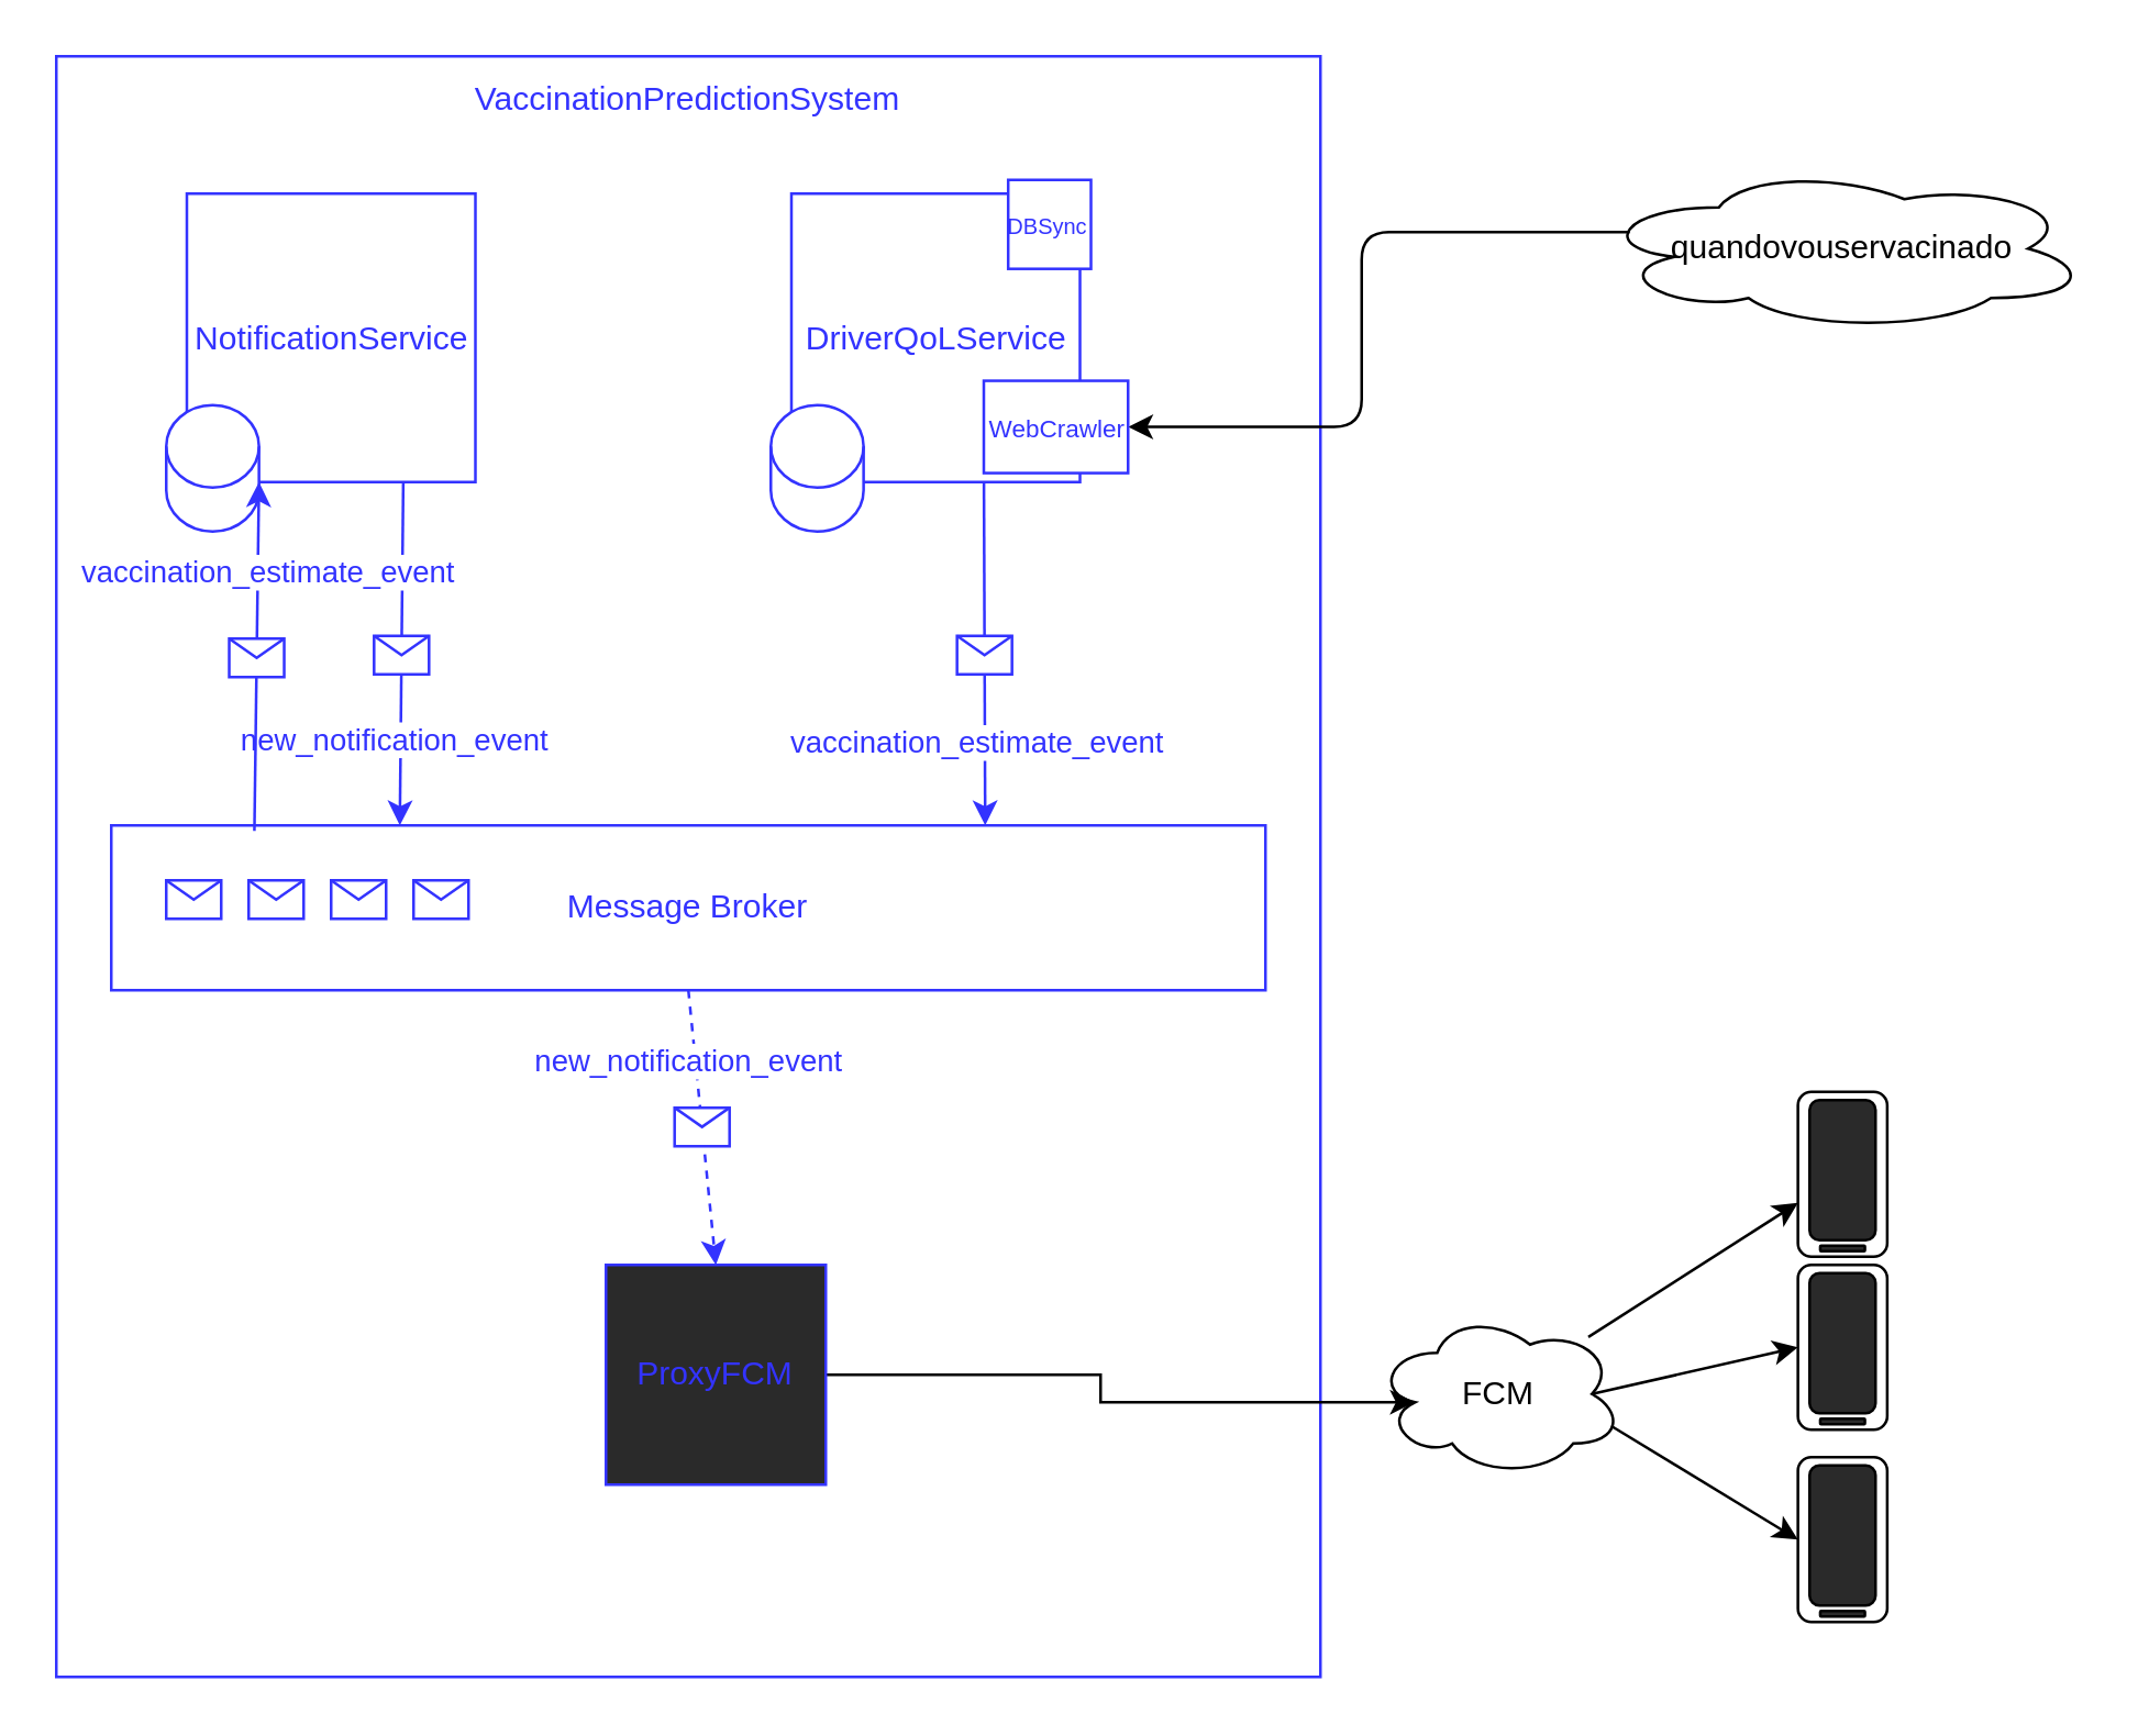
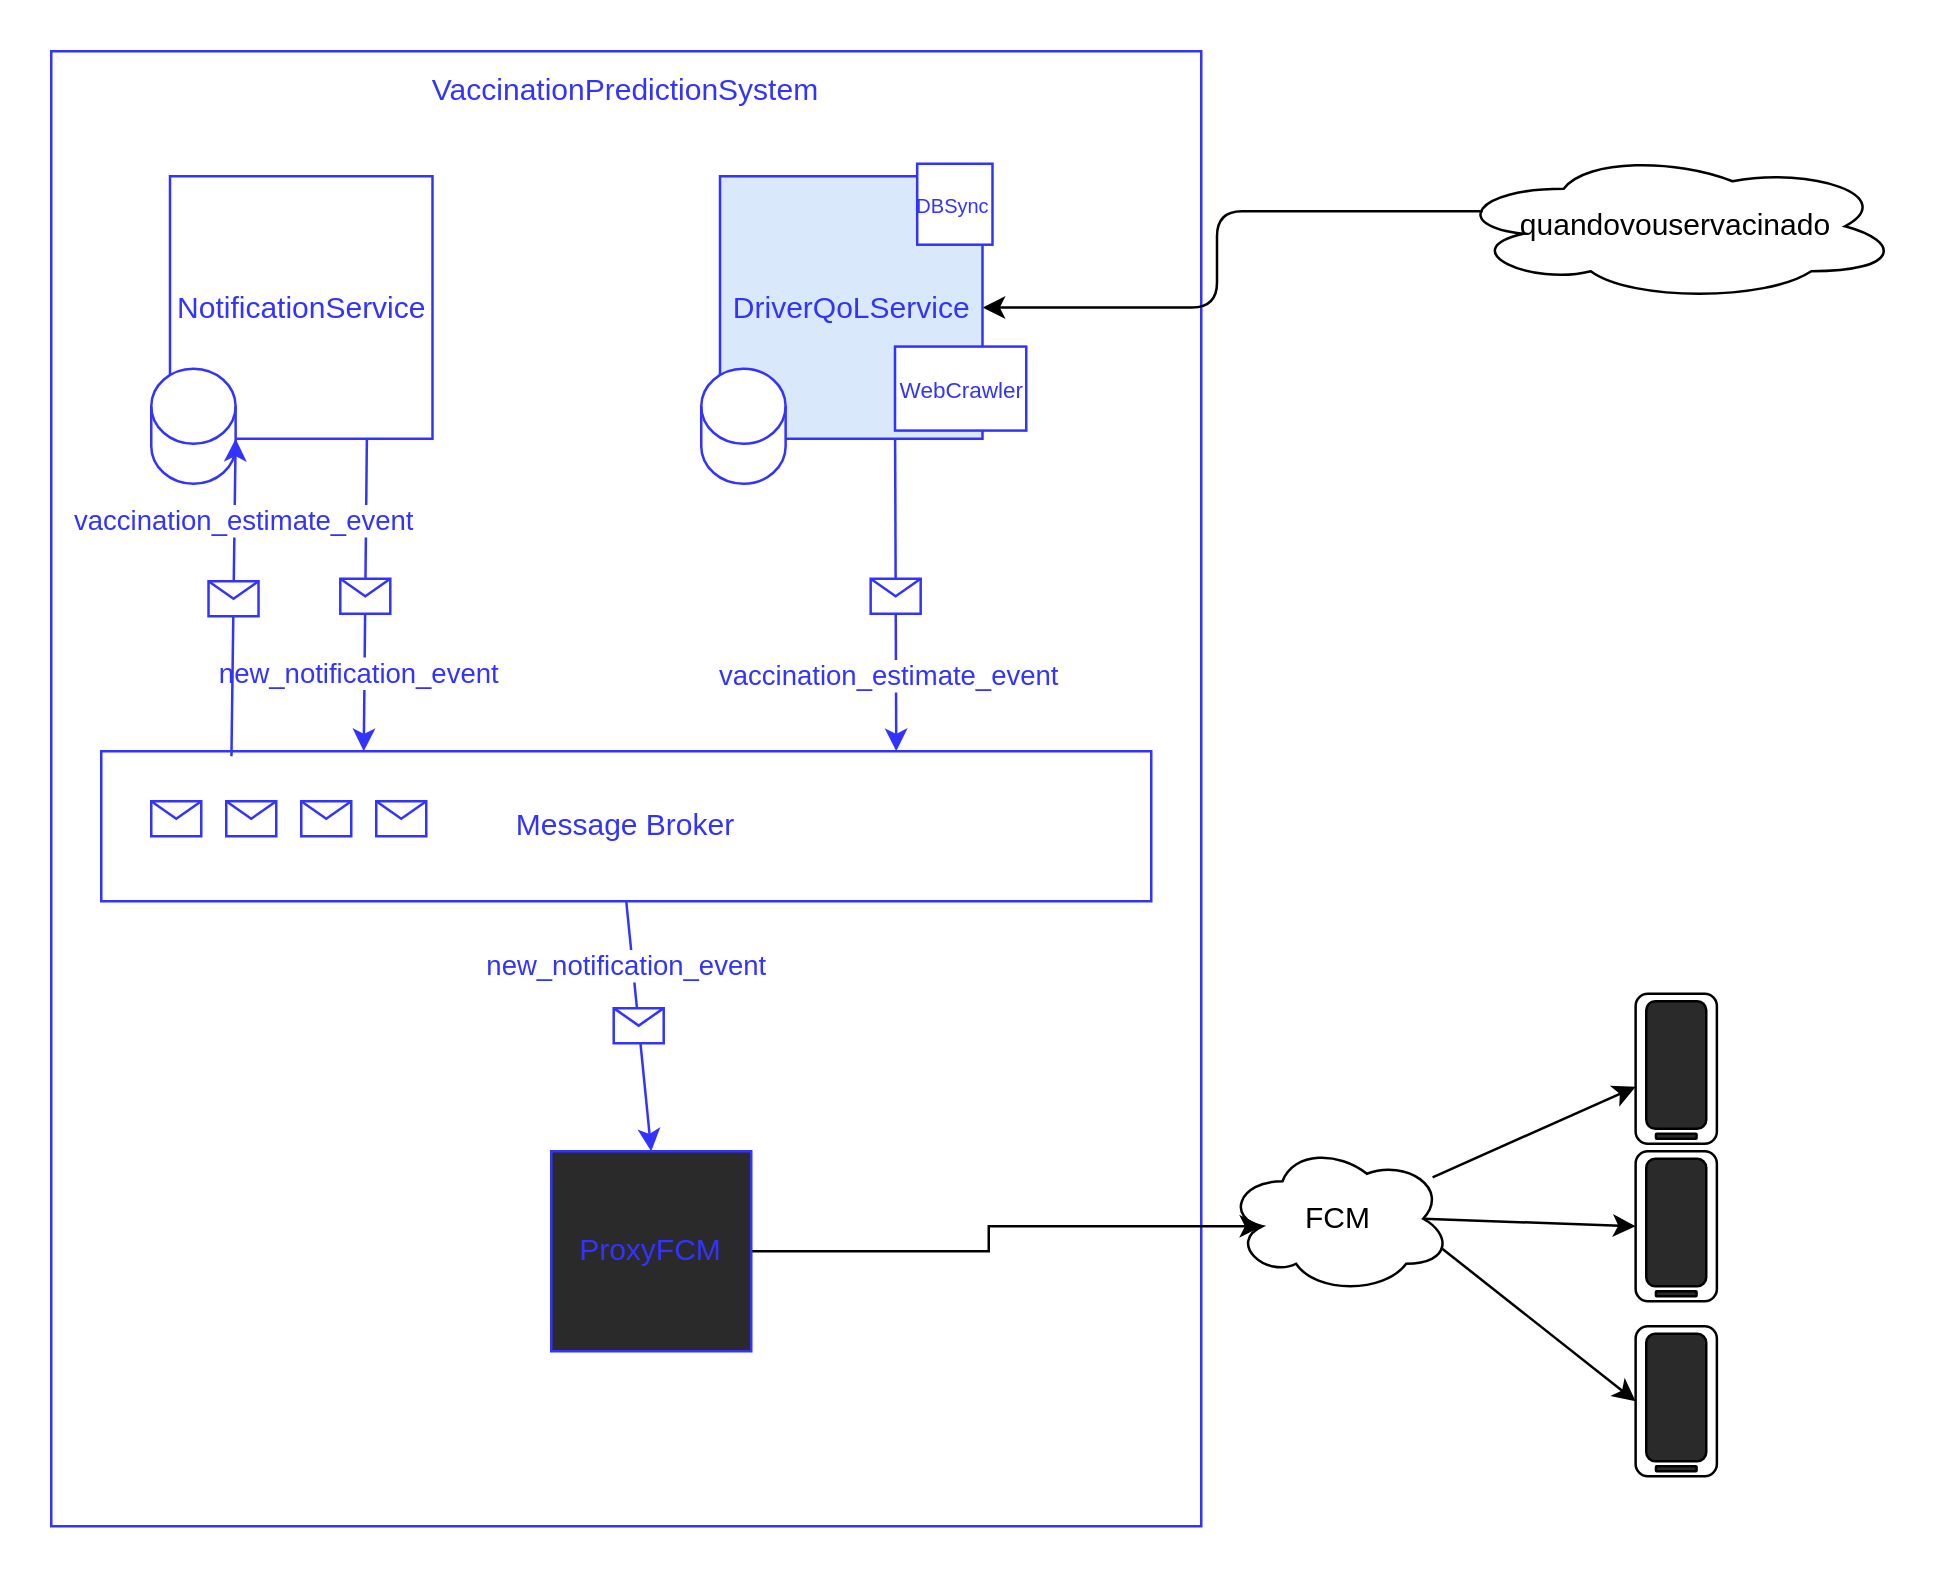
  <mxCell id="0" />
  <mxCell id="1" parent="0" />
  <mxCell id="2" value="&lt;font color=&quot;#3333ff&quot;&gt;VaccinationPredictionSystem&lt;/font&gt;" style="whiteSpace=wrap;html=1;strokeColor=#3333FF;spacing=4;horizontal=1;verticalAlign=top;" vertex="1" parent="1"><mxGeometry x="20" y="20" width="460" height="590" as="geometry" /></mxCell>
  <mxCell id="3" value="quandovouservacinado" style="ellipse;shape=cloud;whiteSpace=wrap;html=1;" vertex="1" parent="1"><mxGeometry x="580" y="60" width="180" height="60" as="geometry" /></mxCell>
- <mxCell id="4" value="" style="endArrow=classic;html=1;entryX=1;entryY=0.5;entryDx=0;entryDy=0;exitX=0.07;exitY=0.4;exitDx=0;exitDy=0;exitPerimeter=0;edgeStyle=orthogonalEdgeStyle;" edge="1" parent="1" source="3" target="11"><mxGeometry width="50" height="50" relative="1" as="geometry"><mxPoint x="450" y="360" as="sourcePoint" /><mxPoint x="500" y="310" as="targetPoint" /></mxGeometry></mxCell>
+ <mxCell id="4" value="" style="endArrow=classic;html=1;exitX=0.07;exitY=0.4;exitDx=0;exitDy=0;exitPerimeter=0;edgeStyle=orthogonalEdgeStyle;" edge="1" parent="1" source="3" target="9"><mxGeometry width="50" height="50" relative="1" as="geometry"><mxPoint x="450" y="360" as="sourcePoint" /><mxPoint x="500" y="310" as="targetPoint" /></mxGeometry></mxCell>
  <mxCell id="5" value="" style="html=1;exitX=0.667;exitY=1;exitDx=0;exitDy=0;exitPerimeter=0;fontSize=12;strokeColor=#3333FF;fillColor=#2a2a2a;spacing=4;" edge="1" parent="1" source="9"><mxGeometry relative="1" as="geometry"><mxPoint x="350" y="190" as="sourcePoint" /><mxPoint x="358" y="300" as="targetPoint" /></mxGeometry></mxCell>
  <mxCell id="6" value="" style="shape=message;html=1;outlineConnect=0;strokeColor=#3333FF;spacing=4;" vertex="1" parent="5"><mxGeometry width="20" height="14" relative="1" as="geometry"><mxPoint x="-10" y="-7" as="offset" /></mxGeometry></mxCell>
  <mxCell id="7" value="vaccination_estimate_event" style="edgeLabel;html=1;align=center;verticalAlign=middle;resizable=0;points=[];fontColor=#3333FF;" vertex="1" connectable="0" parent="5"><mxGeometry x="0.504" y="-3" relative="1" as="geometry"><mxPoint as="offset" /></mxGeometry></mxCell>
  <mxCell id="8" value="" style="group" vertex="1" connectable="0" parent="1"><mxGeometry x="270" y="70" width="140" height="140" as="geometry" /></mxCell>
- <mxCell id="9" value="&lt;p style=&quot;line-height: 120%&quot;&gt;&lt;font color=&quot;#3333ff&quot;&gt;DriverQoLService&lt;/font&gt;&lt;/p&gt;" style="whiteSpace=wrap;html=1;aspect=fixed;verticalAlign=middle;spacing=4;strokeColor=#3333FF;" vertex="1" parent="8"><mxGeometry x="17.5" width="105" height="105" as="geometry" /></mxCell>
+ <mxCell id="9" value="&lt;p style=&quot;line-height: 120%&quot;&gt;&lt;font color=&quot;#3333ff&quot;&gt;DriverQoLService&lt;/font&gt;&lt;/p&gt;" style="whiteSpace=wrap;html=1;aspect=fixed;verticalAlign=middle;spacing=4;strokeColor=#3333FF;fillColor=#dae8fc;" vertex="1" parent="8"><mxGeometry x="17.5" width="105" height="105" as="geometry" /></mxCell>
  <mxCell id="10" value="" style="shape=cylinder3;whiteSpace=wrap;html=1;boundedLbl=1;backgroundOutline=1;size=15;strokeColor=#3333FF;spacing=4;" vertex="1" parent="8"><mxGeometry x="10" y="77" width="33.75" height="46" as="geometry" /></mxCell>
  <mxCell id="11" value="&lt;font style=&quot;font-size: 9px&quot; color=&quot;#3333ff&quot;&gt;WebCrawler&lt;/font&gt;" style="whiteSpace=wrap;html=1;strokeColor=#3333FF;spacing=4;" vertex="1" parent="8"><mxGeometry x="87.5" y="68.133" width="52.5" height="33.6" as="geometry" /></mxCell>
  <mxCell id="12" value="&lt;font style=&quot;font-size: 8px&quot; color=&quot;#3333ff&quot;&gt;DBSync&lt;/font&gt;" style="whiteSpace=wrap;html=1;aspect=fixed;strokeColor=#3333FF;spacing=4;" vertex="1" parent="8"><mxGeometry x="96.38" y="-4.997" width="30.117" height="32.375" as="geometry" /></mxCell>
  <mxCell id="13" value="" style="rounded=0;orthogonalLoop=1;jettySize=auto;html=1;" edge="1" parent="1" source="16" target="24"><mxGeometry relative="1" as="geometry" /></mxCell>
  <mxCell id="14" style="edgeStyle=none;rounded=0;orthogonalLoop=1;jettySize=auto;html=1;exitX=0.875;exitY=0.5;exitDx=0;exitDy=0;exitPerimeter=0;entryX=0;entryY=0.5;entryDx=0;entryDy=0;" edge="1" parent="1" source="16" target="28"><mxGeometry relative="1" as="geometry" /></mxCell>
  <mxCell id="15" style="edgeStyle=none;rounded=0;orthogonalLoop=1;jettySize=auto;html=1;exitX=0.96;exitY=0.7;exitDx=0;exitDy=0;exitPerimeter=0;entryX=0;entryY=0.5;entryDx=0;entryDy=0;" edge="1" parent="1" source="16" target="32"><mxGeometry relative="1" as="geometry" /></mxCell>
- <mxCell id="16" value="FCM" style="ellipse;shape=cloud;whiteSpace=wrap;html=1;" vertex="1" parent="1"><mxGeometry x="500" y="477" width="90" height="60" as="geometry" /></mxCell>
+ <mxCell id="16" value="FCM" style="ellipse;shape=cloud;whiteSpace=wrap;html=1;" vertex="1" parent="1"><mxGeometry x="490" y="457" width="90" height="60" as="geometry" /></mxCell>
  <mxCell id="17" value="&lt;font color=&quot;#3333ff&quot;&gt;Message Broker&lt;/font&gt;" style="rounded=0;whiteSpace=wrap;html=1;strokeColor=#3333FF;" vertex="1" parent="1"><mxGeometry x="40" y="300" width="420" height="60" as="geometry" /></mxCell>
  <mxCell id="18" style="edgeStyle=orthogonalEdgeStyle;rounded=0;orthogonalLoop=1;jettySize=auto;html=1;exitX=1;exitY=0.5;exitDx=0;exitDy=0;entryX=0.16;entryY=0.55;entryDx=0;entryDy=0;entryPerimeter=0;" edge="1" parent="1" source="19" target="16"><mxGeometry relative="1" as="geometry" /></mxCell>
  <mxCell id="19" value="&lt;font color=&quot;#3333ff&quot;&gt;ProxyFCM&lt;/font&gt;" style="whiteSpace=wrap;html=1;aspect=fixed;fillColor=#2a2a2a;strokeColor=#3333FF;spacing=4;" vertex="1" parent="1"><mxGeometry x="220" y="460" width="80" height="80" as="geometry" /></mxCell>
- <mxCell id="20" value="" style="html=1;entryX=0.5;entryY=0;entryDx=0;entryDy=0;exitX=0.5;exitY=1;exitDx=0;exitDy=0;fontSize=12;strokeColor=#3333FF;fillColor=#2a2a2a;spacing=4;dashed=1;" edge="1" parent="1" source="17" target="19"><mxGeometry relative="1" as="geometry"><mxPoint x="190" y="410" as="sourcePoint" /><mxPoint x="290" y="410" as="targetPoint" /></mxGeometry></mxCell>
+ <mxCell id="20" value="" style="html=1;entryX=0.5;entryY=0;entryDx=0;entryDy=0;exitX=0.5;exitY=1;exitDx=0;exitDy=0;fontSize=12;strokeColor=#3333FF;fillColor=#2a2a2a;spacing=4;" edge="1" parent="1" source="17" target="19"><mxGeometry relative="1" as="geometry"><mxPoint x="190" y="410" as="sourcePoint" /><mxPoint x="290" y="410" as="targetPoint" /></mxGeometry></mxCell>
  <mxCell id="21" value="" style="shape=message;html=1;outlineConnect=0;strokeColor=#3333FF;spacing=4;" vertex="1" parent="20"><mxGeometry width="20" height="14" relative="1" as="geometry"><mxPoint x="-10" y="-7" as="offset" /></mxGeometry></mxCell>
  <mxCell id="22" value="new_notification_event" style="edgeLabel;html=1;align=center;verticalAlign=middle;resizable=0;points=[];fontColor=#3333FF;" vertex="1" connectable="0" parent="20"><mxGeometry x="-0.511" y="-3" relative="1" as="geometry"><mxPoint as="offset" /></mxGeometry></mxCell>
  <mxCell id="23" value="" style="group" vertex="1" connectable="0" parent="1"><mxGeometry x="653.75" y="397" width="32.5" height="60" as="geometry" /></mxCell>
  <mxCell id="24" value="" style="whiteSpace=wrap;html=1;rounded=1;glass=0;" vertex="1" parent="23"><mxGeometry width="32.5" height="60" as="geometry" /></mxCell>
  <mxCell id="25" value="" style="rounded=1;whiteSpace=wrap;html=1;fillColor=#2a2a2a;" vertex="1" parent="23"><mxGeometry x="4.25" y="3" width="24" height="51" as="geometry" /></mxCell>
  <mxCell id="26" value="" style="rounded=1;whiteSpace=wrap;html=1;glass=0;fillColor=#2a2a2a;" vertex="1" parent="23"><mxGeometry x="8.13" y="56" width="16.25" height="2" as="geometry" /></mxCell>
  <mxCell id="27" value="" style="group" vertex="1" connectable="0" parent="1"><mxGeometry x="653.75" y="460" width="32.5" height="60" as="geometry" /></mxCell>
  <mxCell id="28" value="" style="whiteSpace=wrap;html=1;rounded=1;glass=0;" vertex="1" parent="27"><mxGeometry width="32.5" height="60" as="geometry" /></mxCell>
  <mxCell id="29" value="" style="rounded=1;whiteSpace=wrap;html=1;fillColor=#2a2a2a;" vertex="1" parent="27"><mxGeometry x="4.25" y="3" width="24" height="51" as="geometry" /></mxCell>
  <mxCell id="30" value="" style="rounded=1;whiteSpace=wrap;html=1;glass=0;fillColor=#2a2a2a;" vertex="1" parent="27"><mxGeometry x="8.13" y="56" width="16.25" height="2" as="geometry" /></mxCell>
  <mxCell id="31" value="" style="group" vertex="1" connectable="0" parent="1"><mxGeometry x="653.75" y="530" width="32.5" height="60" as="geometry" /></mxCell>
  <mxCell id="32" value="" style="whiteSpace=wrap;html=1;rounded=1;glass=0;" vertex="1" parent="31"><mxGeometry width="32.5" height="60" as="geometry" /></mxCell>
  <mxCell id="33" value="" style="rounded=1;whiteSpace=wrap;html=1;fillColor=#2a2a2a;" vertex="1" parent="31"><mxGeometry x="4.25" y="3" width="24" height="51" as="geometry" /></mxCell>
  <mxCell id="34" value="" style="rounded=1;whiteSpace=wrap;html=1;glass=0;fillColor=#2a2a2a;" vertex="1" parent="31"><mxGeometry x="8.13" y="56" width="16.25" height="2" as="geometry" /></mxCell>
  <mxCell id="35" value="" style="group" vertex="1" connectable="0" parent="1"><mxGeometry x="50" y="70" width="140" height="140" as="geometry" /></mxCell>
  <mxCell id="36" value="&lt;p style=&quot;line-height: 120%&quot;&gt;&lt;font color=&quot;#3333ff&quot;&gt;NotificationService&lt;/font&gt;&lt;/p&gt;" style="whiteSpace=wrap;html=1;aspect=fixed;verticalAlign=middle;spacing=4;strokeColor=#3333FF;" vertex="1" parent="35"><mxGeometry x="17.5" width="105" height="105" as="geometry" /></mxCell>
  <mxCell id="37" value="" style="shape=cylinder3;whiteSpace=wrap;html=1;boundedLbl=1;backgroundOutline=1;size=15;strokeColor=#3333FF;" vertex="1" parent="35"><mxGeometry x="10" y="77" width="33.75" height="46" as="geometry" /></mxCell>
  <mxCell id="38" value="" style="endArrow=classic;html=1;exitX=0.75;exitY=1;exitDx=0;exitDy=0;entryX=0.25;entryY=0;entryDx=0;entryDy=0;strokeColor=#3333FF;" edge="1" parent="1" source="36" target="17"><mxGeometry relative="1" as="geometry"><mxPoint x="139.995" y="172.5" as="sourcePoint" /><mxPoint x="140.46" y="297.5" as="targetPoint" /></mxGeometry></mxCell>
  <mxCell id="39" value="" style="shape=message;html=1;outlineConnect=0;strokeColor=#3333FF;spacing=4;" vertex="1" parent="38"><mxGeometry width="20" height="14" relative="1" as="geometry"><mxPoint x="-10" y="-7" as="offset" /></mxGeometry></mxCell>
  <mxCell id="40" value="new_notification_event" style="edgeLabel;html=1;align=center;verticalAlign=middle;resizable=0;points=[];fontColor=#3333FF;" vertex="1" connectable="0" parent="38"><mxGeometry x="0.504" y="-3" relative="1" as="geometry"><mxPoint as="offset" /></mxGeometry></mxCell>
  <mxCell id="41" value="" style="endArrow=classic;html=1;exitX=0.124;exitY=0.033;exitDx=0;exitDy=0;exitPerimeter=0;entryX=0.25;entryY=1;entryDx=0;entryDy=0;strokeColor=#3333FF;" edge="1" parent="1" source="17" target="36"><mxGeometry relative="1" as="geometry"><mxPoint x="100.46" y="300" as="sourcePoint" /><mxPoint x="99.995" y="175" as="targetPoint" /></mxGeometry></mxCell>
  <mxCell id="42" value="" style="shape=message;html=1;outlineConnect=0;strokeColor=#3333FF;spacing=4;" vertex="1" parent="41"><mxGeometry width="20" height="14" relative="1" as="geometry"><mxPoint x="-10" y="-7" as="offset" /></mxGeometry></mxCell>
  <mxCell id="43" value="vaccination_estimate_event" style="edgeLabel;html=1;align=center;verticalAlign=middle;resizable=0;points=[];fontColor=#3333FF;" vertex="1" connectable="0" parent="41"><mxGeometry x="0.504" y="-3" relative="1" as="geometry"><mxPoint as="offset" /></mxGeometry></mxCell>
  <mxCell id="44" value="" style="shape=message;html=1;outlineConnect=0;strokeColor=#3333FF;spacing=4;" vertex="1" parent="1"><mxGeometry x="59.998" y="319.995" width="20" height="14" as="geometry" /></mxCell>
  <mxCell id="45" value="" style="shape=message;html=1;outlineConnect=0;strokeColor=#3333FF;spacing=4;" vertex="1" parent="1"><mxGeometry x="89.998" y="319.995" width="20" height="14" as="geometry" /></mxCell>
  <mxCell id="46" value="" style="shape=message;html=1;outlineConnect=0;strokeColor=#3333FF;spacing=4;" vertex="1" parent="1"><mxGeometry x="119.998" y="319.995" width="20" height="14" as="geometry" /></mxCell>
  <mxCell id="47" value="" style="shape=message;html=1;outlineConnect=0;strokeColor=#3333FF;spacing=4;" vertex="1" parent="1"><mxGeometry x="149.998" y="319.995" width="20" height="14" as="geometry" /></mxCell>
